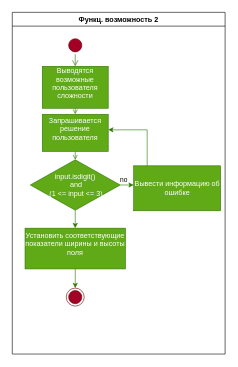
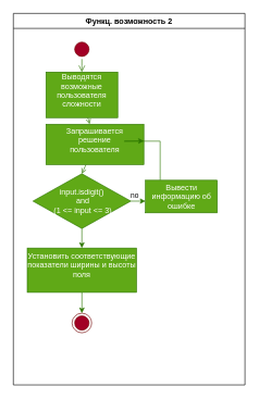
  <mxCell id="0" />
  <mxCell id="1" parent="0" />
  <mxCell id="2" value="Функц. возможность 2" style="swimlane;whiteSpace=wrap" parent="1" vertex="1"><mxGeometry x="20" y="20" width="355" height="570" as="geometry" /></mxCell>
  <mxCell id="3" value="" style="ellipse;shape=startState;fillColor=#a20025;strokeColor=#6F0000;fontColor=#ffffff;" parent="2" vertex="1"><mxGeometry x="90" y="40" width="30" height="30" as="geometry" /></mxCell>
  <mxCell id="4" value="" style="edgeStyle=elbowEdgeStyle;elbow=horizontal;verticalAlign=bottom;endArrow=open;endSize=8;strokeColor=#2D7600;endFill=1;rounded=0;fillColor=#60a917;" parent="2" source="3" target="5" edge="1"><mxGeometry x="70" y="20" as="geometry"><mxPoint x="85" y="90" as="targetPoint" /></mxGeometry></mxCell>
  <mxCell id="5" value="Выводятся&#10;возможные&#10;пользователя&#10;сложности&#10;" style="direction=west;align=center;verticalAlign=middle;fillColor=#60a917;fontColor=#ffffff;strokeColor=#2D7600;" parent="2" vertex="1"><mxGeometry x="50" y="90" width="110" height="70" as="geometry" /></mxCell>
- <mxCell id="6" value="Запрашивается&#10;решение&#10;пользователя&#10;" style="fillColor=#60a917;fontColor=#ffffff;strokeColor=#2D7600;" parent="2" vertex="1"><mxGeometry x="50" y="170" width="110" height="62" as="geometry" /></mxCell>
+ <mxCell id="6" value="Запрашивается&#10;решение&#10;пользователя&#10;" style="fillColor=#60a917;fontColor=#ffffff;strokeColor=#2D7600;" parent="2" vertex="1"><mxGeometry x="50" y="170" width="150" height="62" as="geometry" /></mxCell>
  <mxCell id="7" value="" style="endArrow=open;strokeColor=#2D7600;endFill=1;rounded=0;fillColor=#60a917;" parent="2" source="5" target="6" edge="1"><mxGeometry relative="1" as="geometry" /></mxCell>
  <mxCell id="8" value="&lt;div&gt;no&lt;/div&gt;" style="edgeStyle=orthogonalEdgeStyle;rounded=0;orthogonalLoop=1;jettySize=auto;html=1;fillColor=#60a917;strokeColor=#2D7600;" parent="2" source="10" target="15" edge="1"><mxGeometry x="-0.5" y="9" relative="1" as="geometry"><Array as="points"><mxPoint x="150" y="280" /></Array><mxPoint as="offset" /></mxGeometry></mxCell>
  <mxCell id="9" style="edgeStyle=orthogonalEdgeStyle;rounded=0;orthogonalLoop=1;jettySize=auto;html=1;fillColor=#60a917;strokeColor=#2D7600;" parent="2" source="10" edge="1"><mxGeometry relative="1" as="geometry"><mxPoint x="105" y="360" as="targetPoint" /></mxGeometry></mxCell>
  <mxCell id="10" value="input.isdigit()&#10; and&#10; (1 &lt;= input &lt;= 3)" style="rhombus;fillColor=#60a917;strokeColor=#2D7600;fontColor=#ffffff;whiteSpace=wrap;" parent="2" vertex="1"><mxGeometry x="30" y="246" width="150" height="84" as="geometry" /></mxCell>
  <mxCell id="11" value="" style="endArrow=open;strokeColor=#2D7600;endFill=1;rounded=0;entryX=0.5;entryY=0;entryDx=0;entryDy=0;fillColor=#60a917;" parent="2" source="6" target="10" edge="1"><mxGeometry relative="1" as="geometry" /></mxCell>
  <mxCell id="12" style="edgeStyle=orthogonalEdgeStyle;rounded=0;orthogonalLoop=1;jettySize=auto;html=1;fillColor=#60a917;strokeColor=#2D7600;" parent="2" source="13" edge="1"><mxGeometry relative="1" as="geometry"><mxPoint x="105.0" y="460" as="targetPoint" /></mxGeometry></mxCell>
  <mxCell id="13" value="Установить соответствующие&#10;показатели ширины и высоты поля&#10;" style="whiteSpace=wrap;fillColor=#60a917;fontColor=#ffffff;strokeColor=#2D7600;" parent="2" vertex="1"><mxGeometry x="21.25" y="360" width="167.5" height="68" as="geometry" /></mxCell>
  <mxCell id="14" style="edgeStyle=orthogonalEdgeStyle;rounded=0;orthogonalLoop=1;jettySize=auto;html=1;entryX=1;entryY=0.414;entryDx=0;entryDy=0;entryPerimeter=0;fillColor=#60a917;strokeColor=#2D7600;" parent="2" source="15" target="6" edge="1"><mxGeometry relative="1" as="geometry"><mxPoint x="225" y="202" as="targetPoint" /><Array as="points"><mxPoint x="225" y="196" /><mxPoint x="170" y="196" /></Array></mxGeometry></mxCell>
- <mxCell id="15" value="Вывести информацию об ошибке" style="whiteSpace=wrap;fillColor=#60a917;fontColor=#ffffff;strokeColor=#2D7600;" parent="2" vertex="1"><mxGeometry x="202.5" y="256" width="145" height="75" as="geometry" /></mxCell>
+ <mxCell id="15" value="Вывести информацию об ошибке" style="whiteSpace=wrap;fillColor=#60a917;fontColor=#ffffff;strokeColor=#2D7600;" parent="2" vertex="1"><mxGeometry x="202.5" y="256" width="110" height="50" as="geometry" /></mxCell>
  <mxCell id="16" value="" style="ellipse;shape=endState;fillColor=#a20025;strokeColor=#6F0000;fontColor=#ffffff;" parent="2" vertex="1"><mxGeometry x="90" y="460" width="30" height="30" as="geometry" /></mxCell>
